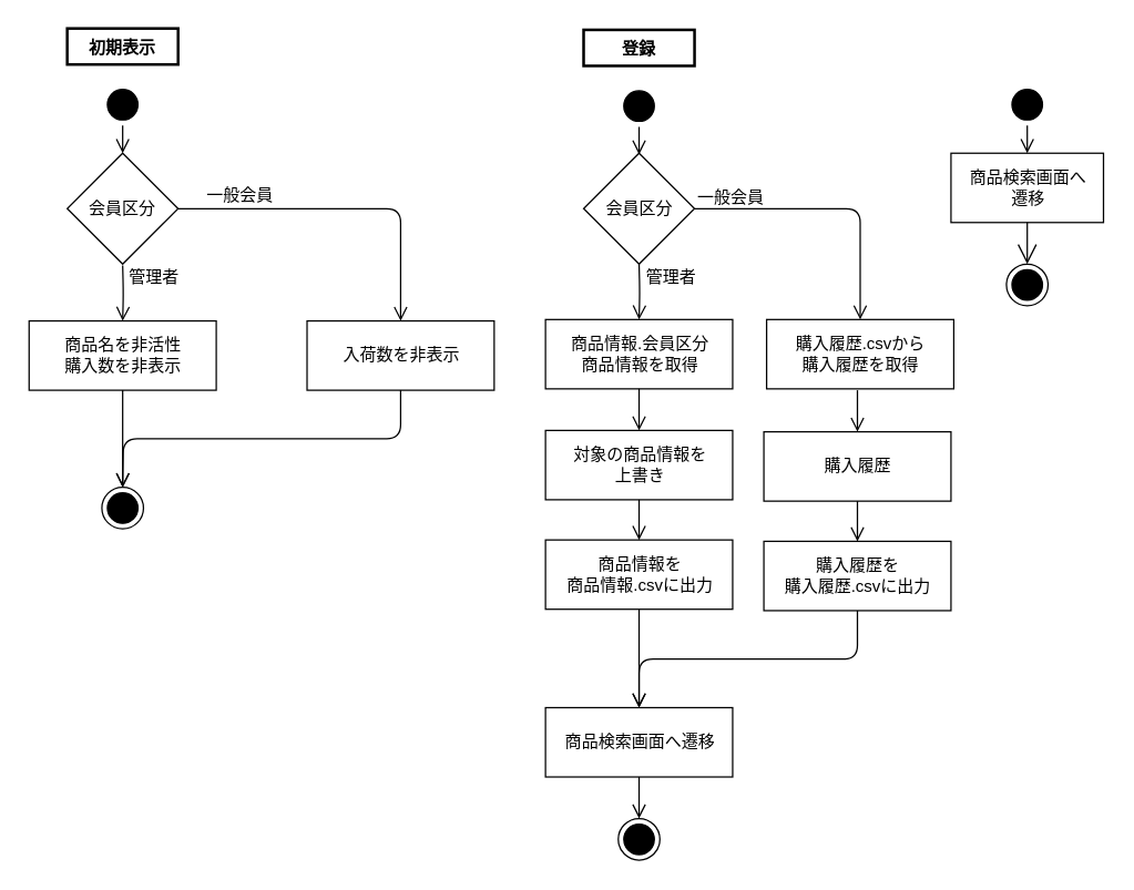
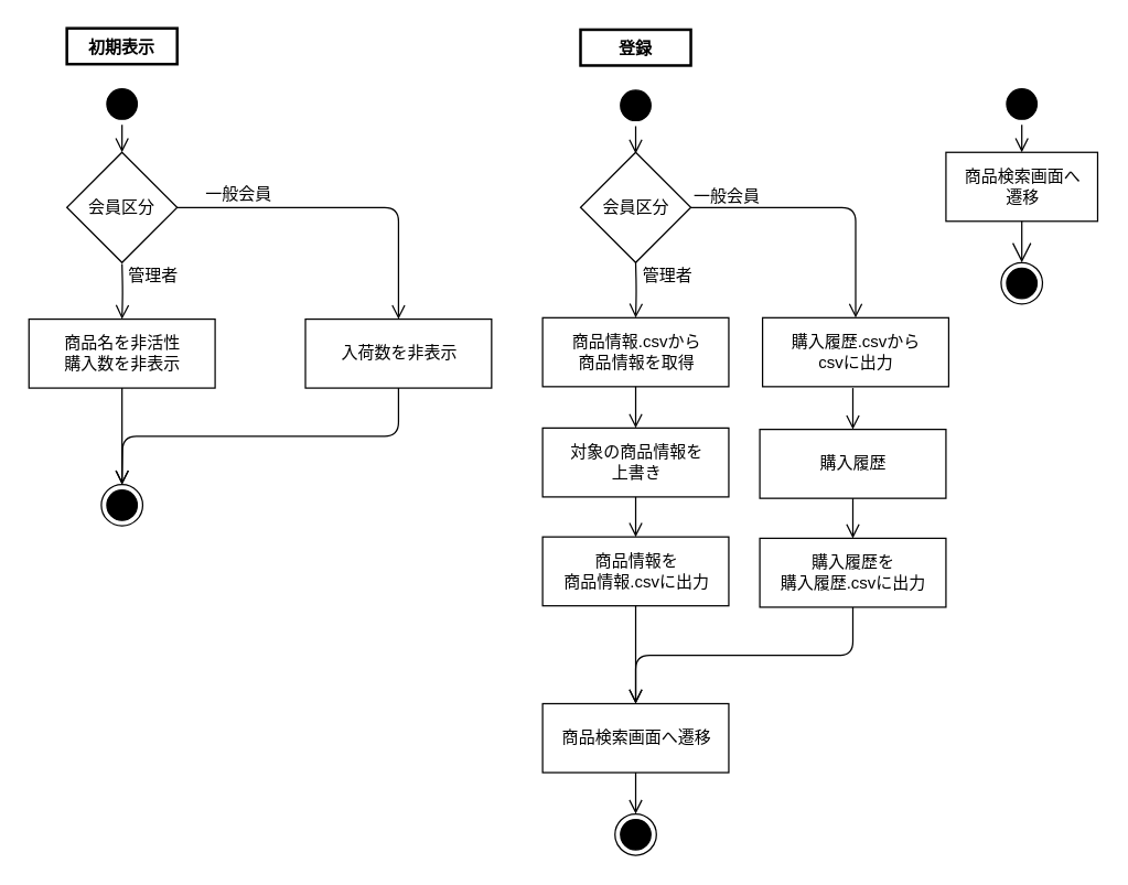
  <mxCell id="0" />
  <mxCell id="1" parent="0" />
  <mxCell id="2" value="登録" style="text;align=center;fontStyle=1;verticalAlign=middle;spacingLeft=3;spacingRight=3;strokeColor=#000000;rotatable=0;points=[[0,0.5],[1,0.5]];portConstraint=eastwest;fontColor=#000000;fillColor=#FFFFFF;strokeWidth=2;" parent="1" vertex="1"><mxGeometry x="420.5" y="21" width="80" height="26" as="geometry" /></mxCell>
  <mxCell id="3" value="" style="ellipse;html=1;shape=startState;fillColor=#000000;strokeColor=#000000;" parent="1" vertex="1"><mxGeometry x="445.5" y="61" width="30" height="30" as="geometry" /></mxCell>
  <mxCell id="4" value="" style="edgeStyle=orthogonalEdgeStyle;html=1;verticalAlign=bottom;endArrow=open;endSize=8;strokeColor=#000000;entryX=0.5;entryY=0;entryDx=0;entryDy=0;exitX=0.5;exitY=1;exitDx=0;exitDy=0;" parent="1" source="3" edge="1"><mxGeometry relative="1" as="geometry"><mxPoint x="460.5" y="111" as="targetPoint" /><mxPoint x="309.5" y="101" as="sourcePoint" /></mxGeometry></mxCell>
  <mxCell id="5" value="" style="ellipse;html=1;shape=startState;fillColor=#000000;strokeColor=#000000;" parent="1" vertex="1"><mxGeometry x="725.5" y="60" width="30" height="30" as="geometry" /></mxCell>
  <mxCell id="6" value="" style="edgeStyle=orthogonalEdgeStyle;html=1;verticalAlign=bottom;endArrow=open;endSize=8;strokeColor=#000000;" parent="1" source="5" target="7" edge="1"><mxGeometry relative="1" as="geometry"><mxPoint x="741.5" y="150" as="targetPoint" /></mxGeometry></mxCell>
  <mxCell id="7" value="商品検索画面へ&lt;br&gt;遷移" style="html=1;fillColor=#FFFFFF;fontColor=#000000;strokeColor=#000000;" parent="1" vertex="1"><mxGeometry x="685.5" y="110" width="110" height="50" as="geometry" /></mxCell>
  <mxCell id="8" value="" style="ellipse;html=1;shape=endState;fillColor=#000000;strokeColor=#000000;fontColor=#000000;" parent="1" vertex="1"><mxGeometry x="725.5" y="190" width="30" height="30" as="geometry" /></mxCell>
  <mxCell id="9" value="" style="endArrow=open;endFill=1;endSize=12;html=1;strokeColor=#000000;fontColor=#000000;exitX=0.5;exitY=1;exitDx=0;exitDy=0;entryX=0.5;entryY=0;entryDx=0;entryDy=0;" parent="1" source="7" target="8" edge="1"><mxGeometry width="160" relative="1" as="geometry"><mxPoint x="911.5" y="530" as="sourcePoint" /><mxPoint x="1071.5" y="530" as="targetPoint" /></mxGeometry></mxCell>
  <mxCell id="10" value="会員区分" style="rhombus;whiteSpace=wrap;html=1;fillColor=#FFFFFF;strokeColor=#000000;fontColor=#000000;" parent="1" vertex="1"><mxGeometry x="420.5" y="110" width="80" height="80" as="geometry" /></mxCell>
  <mxCell id="11" value="" style="edgeStyle=orthogonalEdgeStyle;html=1;verticalAlign=bottom;endArrow=open;endSize=8;strokeColor=#000000;entryX=0.5;entryY=0;entryDx=0;entryDy=0;exitX=1;exitY=0.5;exitDx=0;exitDy=0;" parent="1" source="10" target="17" edge="1"><mxGeometry relative="1" as="geometry"><mxPoint x="301" y="230" as="targetPoint" /><mxPoint x="470.5" y="80" as="sourcePoint" /></mxGeometry></mxCell>
  <mxCell id="12" value="一般会員" style="text;html=1;strokeColor=none;fillColor=none;align=center;verticalAlign=middle;whiteSpace=wrap;rounded=0;fontColor=#000000;" parent="1" vertex="1"><mxGeometry x="488" y="131" width="77.5" height="21" as="geometry" /></mxCell>
  <mxCell id="13" value="" style="edgeStyle=orthogonalEdgeStyle;html=1;verticalAlign=bottom;endArrow=open;endSize=8;strokeColor=#000000;" parent="1" target="15" edge="1"><mxGeometry relative="1" as="geometry"><mxPoint x="470.5" y="120" as="targetPoint" /><mxPoint x="460.5" y="190" as="sourcePoint" /></mxGeometry></mxCell>
  <mxCell id="14" value="管理者" style="text;html=1;strokeColor=none;fillColor=none;align=center;verticalAlign=middle;whiteSpace=wrap;rounded=0;fontColor=#000000;" parent="1" vertex="1"><mxGeometry x="460.5" y="190" width="46" height="20" as="geometry" /></mxCell>
- <mxCell id="15" value="商品情報.会員区分&lt;br&gt;商品情報を取得" style="html=1;fillColor=#FFFFFF;fontColor=#000000;strokeColor=#000000;" parent="1" vertex="1"><mxGeometry x="393" y="230" width="135" height="50" as="geometry" /></mxCell>
+ <mxCell id="15" value="商品情報.csvから&lt;br&gt;商品情報を取得" style="html=1;fillColor=#FFFFFF;fontColor=#000000;strokeColor=#000000;" parent="1" vertex="1"><mxGeometry x="393" y="230" width="135" height="50" as="geometry" /></mxCell>
  <mxCell id="16" value="" style="edgeStyle=orthogonalEdgeStyle;html=1;verticalAlign=bottom;endArrow=open;endSize=8;strokeColor=#000000;entryX=0.5;entryY=0;entryDx=0;entryDy=0;" parent="1" source="15" edge="1"><mxGeometry relative="1" as="geometry"><mxPoint x="460.5" y="310" as="targetPoint" /><mxPoint x="311" y="290" as="sourcePoint" /></mxGeometry></mxCell>
- <mxCell id="17" value="購入履歴.csvから&lt;br&gt;購入履歴を取得" style="html=1;fillColor=#FFFFFF;fontColor=#000000;strokeColor=#000000;" parent="1" vertex="1"><mxGeometry x="552.5" y="230" width="135" height="50" as="geometry" /></mxCell>
+ <mxCell id="17" value="購入履歴.csvから&lt;br&gt;csvに出力" style="html=1;fillColor=#FFFFFF;fontColor=#000000;strokeColor=#000000;" parent="1" vertex="1"><mxGeometry x="552.5" y="230" width="135" height="50" as="geometry" /></mxCell>
  <mxCell id="18" value="初期表示" style="text;align=center;fontStyle=1;verticalAlign=middle;spacingLeft=3;spacingRight=3;strokeColor=#000000;rotatable=0;points=[[0,0.5],[1,0.5]];portConstraint=eastwest;fontColor=#000000;fillColor=#FFFFFF;strokeWidth=2;" parent="1" vertex="1"><mxGeometry x="48" y="20" width="80" height="26" as="geometry" /></mxCell>
  <mxCell id="19" value="" style="ellipse;html=1;shape=startState;fillColor=#000000;strokeColor=#000000;" parent="1" vertex="1"><mxGeometry x="73" y="60" width="30" height="30" as="geometry" /></mxCell>
  <mxCell id="20" value="" style="edgeStyle=orthogonalEdgeStyle;html=1;verticalAlign=bottom;endArrow=open;endSize=8;strokeColor=#000000;entryX=0.5;entryY=0;entryDx=0;entryDy=0;exitX=0.5;exitY=1;exitDx=0;exitDy=0;" parent="1" source="19" edge="1"><mxGeometry relative="1" as="geometry"><mxPoint x="88" y="110" as="targetPoint" /><mxPoint x="-63" y="100" as="sourcePoint" /></mxGeometry></mxCell>
  <mxCell id="21" value="会員区分" style="rhombus;whiteSpace=wrap;html=1;fillColor=#FFFFFF;strokeColor=#000000;fontColor=#000000;" parent="1" vertex="1"><mxGeometry x="48" y="110" width="80" height="80" as="geometry" /></mxCell>
  <mxCell id="22" value="" style="edgeStyle=orthogonalEdgeStyle;html=1;verticalAlign=bottom;endArrow=open;endSize=8;strokeColor=#000000;entryX=0.5;entryY=0;entryDx=0;entryDy=0;" parent="1" target="23" edge="1"><mxGeometry relative="1" as="geometry"><mxPoint x="298" y="120" as="targetPoint" /><mxPoint x="88" y="191" as="sourcePoint" /></mxGeometry></mxCell>
  <mxCell id="23" value="商品名を非活性&lt;br&gt;購入数を非表示" style="html=1;fillColor=#FFFFFF;fontColor=#000000;strokeColor=#000000;" parent="1" vertex="1"><mxGeometry x="20.5" y="231" width="135" height="50" as="geometry" /></mxCell>
  <mxCell id="24" value="管理者" style="text;html=1;strokeColor=none;fillColor=none;align=center;verticalAlign=middle;whiteSpace=wrap;rounded=0;fontColor=#000000;" parent="1" vertex="1"><mxGeometry x="88" y="190" width="46" height="20" as="geometry" /></mxCell>
  <mxCell id="25" value="入荷数を非表示" style="html=1;fillColor=#FFFFFF;fontColor=#000000;strokeColor=#000000;" parent="1" vertex="1"><mxGeometry x="221" y="231" width="135" height="50" as="geometry" /></mxCell>
  <mxCell id="26" value="一般会員" style="text;html=1;strokeColor=none;fillColor=none;align=center;verticalAlign=middle;whiteSpace=wrap;rounded=0;fontColor=#000000;" parent="1" vertex="1"><mxGeometry x="138" y="131" width="70" height="20" as="geometry" /></mxCell>
  <mxCell id="27" value="" style="edgeStyle=orthogonalEdgeStyle;html=1;verticalAlign=bottom;endArrow=open;endSize=8;strokeColor=#000000;entryX=0.5;entryY=0;entryDx=0;entryDy=0;" parent="1" source="21" target="25" edge="1"><mxGeometry relative="1" as="geometry"><mxPoint x="470.5" y="121" as="targetPoint" /><mxPoint x="470.5" y="91" as="sourcePoint" /></mxGeometry></mxCell>
  <mxCell id="28" value="" style="ellipse;html=1;shape=endState;fillColor=#000000;strokeColor=#000000;fontColor=#000000;" parent="1" vertex="1"><mxGeometry x="73" y="351" width="30" height="30" as="geometry" /></mxCell>
  <mxCell id="29" value="" style="edgeStyle=orthogonalEdgeStyle;html=1;verticalAlign=bottom;endArrow=open;endSize=8;strokeColor=#000000;entryX=0.5;entryY=0;entryDx=0;entryDy=0;" parent="1" source="23" target="28" edge="1"><mxGeometry relative="1" as="geometry"><mxPoint x="298.5" y="241" as="targetPoint" /><mxPoint x="138" y="160" as="sourcePoint" /></mxGeometry></mxCell>
  <mxCell id="30" value="" style="edgeStyle=orthogonalEdgeStyle;html=1;verticalAlign=bottom;endArrow=open;endSize=8;strokeColor=#000000;exitX=0.5;exitY=1;exitDx=0;exitDy=0;" parent="1" source="25" edge="1"><mxGeometry relative="1" as="geometry"><mxPoint x="88" y="351" as="targetPoint" /><mxPoint x="148" y="170" as="sourcePoint" /></mxGeometry></mxCell>
  <mxCell id="31" value="対象の商品情報を&lt;br&gt;上書き" style="html=1;fillColor=#FFFFFF;fontColor=#000000;strokeColor=#000000;" parent="1" vertex="1"><mxGeometry x="393" y="310" width="135" height="50" as="geometry" /></mxCell>
  <mxCell id="32" value="商品情報を&lt;br&gt;商品情報.csvに出力" style="html=1;fillColor=#FFFFFF;fontColor=#000000;strokeColor=#000000;" parent="1" vertex="1"><mxGeometry x="393" y="389" width="135" height="50" as="geometry" /></mxCell>
  <mxCell id="33" value="" style="ellipse;html=1;shape=endState;fillColor=#000000;strokeColor=#000000;fontColor=#000000;" parent="1" vertex="1"><mxGeometry x="445.5" y="590" width="30" height="30" as="geometry" /></mxCell>
  <mxCell id="34" value="" style="edgeStyle=orthogonalEdgeStyle;html=1;verticalAlign=bottom;endArrow=open;endSize=8;strokeColor=#000000;entryX=0.5;entryY=0;entryDx=0;entryDy=0;" parent="1" source="31" target="32" edge="1"><mxGeometry relative="1" as="geometry"><mxPoint x="470.5" y="320" as="targetPoint" /><mxPoint x="470.5" y="290" as="sourcePoint" /></mxGeometry></mxCell>
  <mxCell id="35" value="" style="edgeStyle=orthogonalEdgeStyle;html=1;verticalAlign=bottom;endArrow=open;endSize=8;strokeColor=#000000;entryX=0.5;entryY=0;entryDx=0;entryDy=0;" parent="1" source="41" target="33" edge="1"><mxGeometry relative="1" as="geometry"><mxPoint x="480.5" y="330" as="targetPoint" /><mxPoint x="480.5" y="300" as="sourcePoint" /></mxGeometry></mxCell>
  <mxCell id="36" value="" style="edgeStyle=orthogonalEdgeStyle;html=1;verticalAlign=bottom;endArrow=open;endSize=8;strokeColor=#000000;entryX=0.5;entryY=0;entryDx=0;entryDy=0;" edge="1" parent="1"><mxGeometry relative="1" as="geometry"><mxPoint x="618" y="311" as="targetPoint" /><mxPoint x="618" y="281" as="sourcePoint" /></mxGeometry></mxCell>
  <mxCell id="37" value="購入履歴" style="html=1;fillColor=#FFFFFF;fontColor=#000000;strokeColor=#000000;" vertex="1" parent="1"><mxGeometry x="550.5" y="311" width="135" height="50" as="geometry" /></mxCell>
  <mxCell id="38" value="購入履歴を&lt;br&gt;購入履歴.csvに出力" style="html=1;fillColor=#FFFFFF;fontColor=#000000;strokeColor=#000000;" vertex="1" parent="1"><mxGeometry x="550.5" y="390" width="135" height="50" as="geometry" /></mxCell>
  <mxCell id="39" value="" style="edgeStyle=orthogonalEdgeStyle;html=1;verticalAlign=bottom;endArrow=open;endSize=8;strokeColor=#000000;entryX=0.5;entryY=0;entryDx=0;entryDy=0;" edge="1" parent="1" source="37" target="38"><mxGeometry relative="1" as="geometry"><mxPoint x="628" y="321" as="targetPoint" /><mxPoint x="628" y="291" as="sourcePoint" /></mxGeometry></mxCell>
  <mxCell id="40" value="" style="edgeStyle=orthogonalEdgeStyle;html=1;verticalAlign=bottom;endArrow=open;endSize=8;strokeColor=#000000;exitX=0.5;exitY=1;exitDx=0;exitDy=0;" edge="1" parent="1" source="38" target="41"><mxGeometry relative="1" as="geometry"><mxPoint x="618" y="471" as="targetPoint" /><mxPoint x="568" y="490" as="sourcePoint" /></mxGeometry></mxCell>
  <mxCell id="41" value="商品検索画面へ遷移" style="html=1;fillColor=#FFFFFF;fontColor=#000000;strokeColor=#000000;" vertex="1" parent="1"><mxGeometry x="393" y="510" width="135" height="50" as="geometry" /></mxCell>
  <mxCell id="42" value="" style="edgeStyle=orthogonalEdgeStyle;html=1;verticalAlign=bottom;endArrow=open;endSize=8;strokeColor=#000000;entryX=0.5;entryY=0;entryDx=0;entryDy=0;" edge="1" parent="1" source="32" target="41"><mxGeometry relative="1" as="geometry"><mxPoint x="470.5" y="520" as="targetPoint" /><mxPoint x="628" y="450" as="sourcePoint" /></mxGeometry></mxCell>
